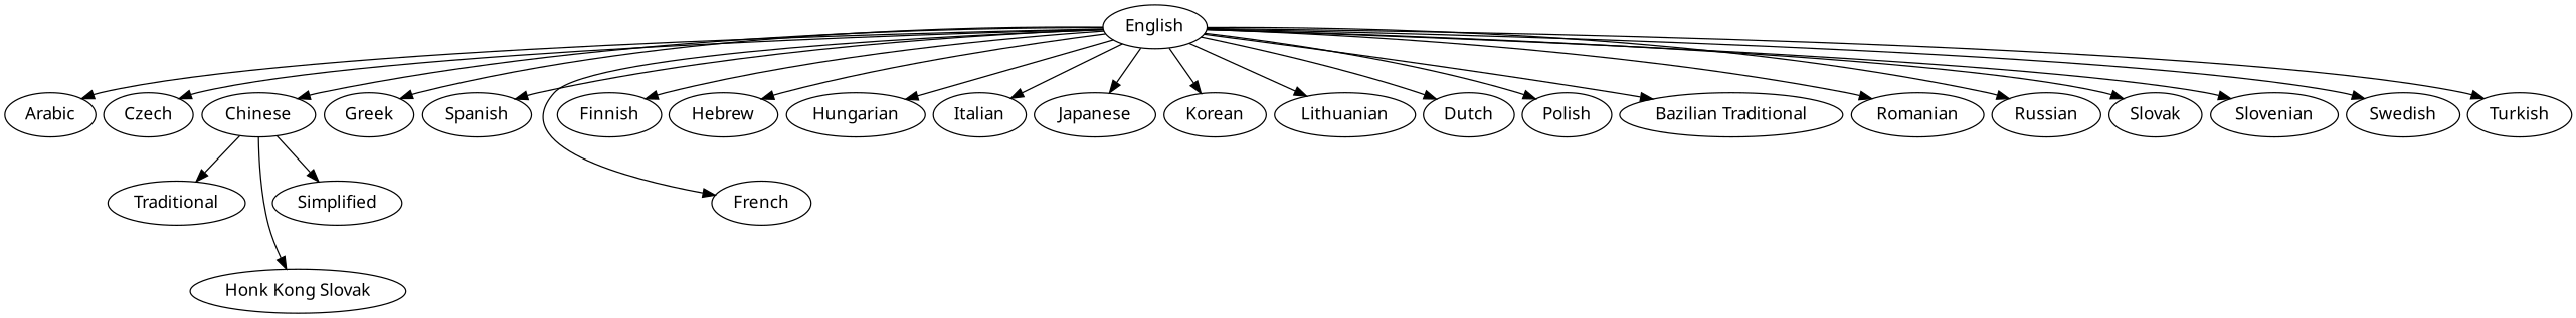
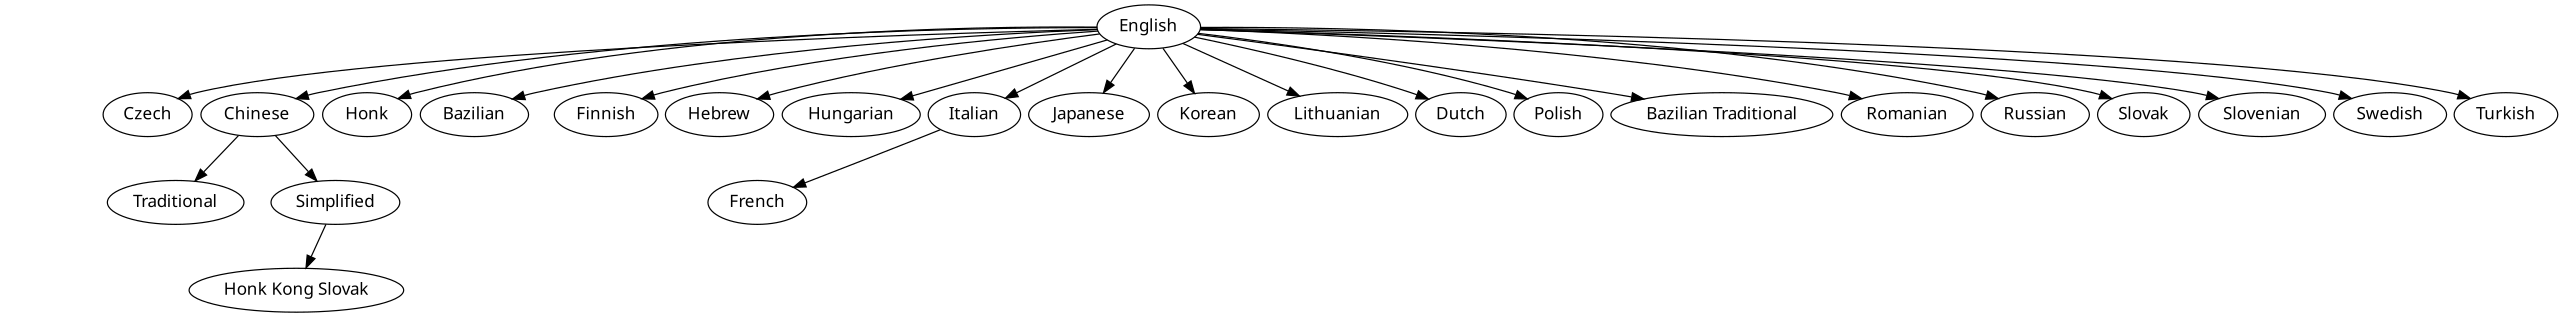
  digraph {
    fontname="Noto Sans"
    nodesep=0.1
    ordering=out
    rankdir=T
    node [fontname="Noto Sans"]
    edge [fontname="Noto Sans"]
    English
-   Arabic
    Czech
    Chinese
-   Greek
-   Spanish
+   Greek [label=Honk]
+   Spanish [label=Bazilian]
    French
    Finnish
    Hebrew
    Hungarian
    Italian
    Japanese
    Korean
    Lithuanian
    Dutch
    Polish
    n17 [label="Bazilian Traditional"]
    Romanian
    Russian
    Slovak
    Slovenian
    Swedish
    Turkish
    Traditional
    n25 [label="Honk Kong Slovak"]
    Simplified
-   English -> Arabic
    English -> Czech
    English -> Chinese
    English -> Greek
    English -> Spanish
-   English -> French
+   Italian -> French
    English -> Finnish
    English -> Hebrew
    English -> Hungarian
    English -> Italian
    English -> Japanese
    English -> Korean
    English -> Lithuanian
    English -> Dutch
    English -> Polish
    English -> n17
    English -> Romanian
    English -> Russian
    English -> Slovak
    English -> Slovenian
    English -> Swedish
    English -> Turkish
    Chinese -> Traditional
-   Chinese -> n25
+   Simplified -> n25
    Chinese -> Simplified
  }
